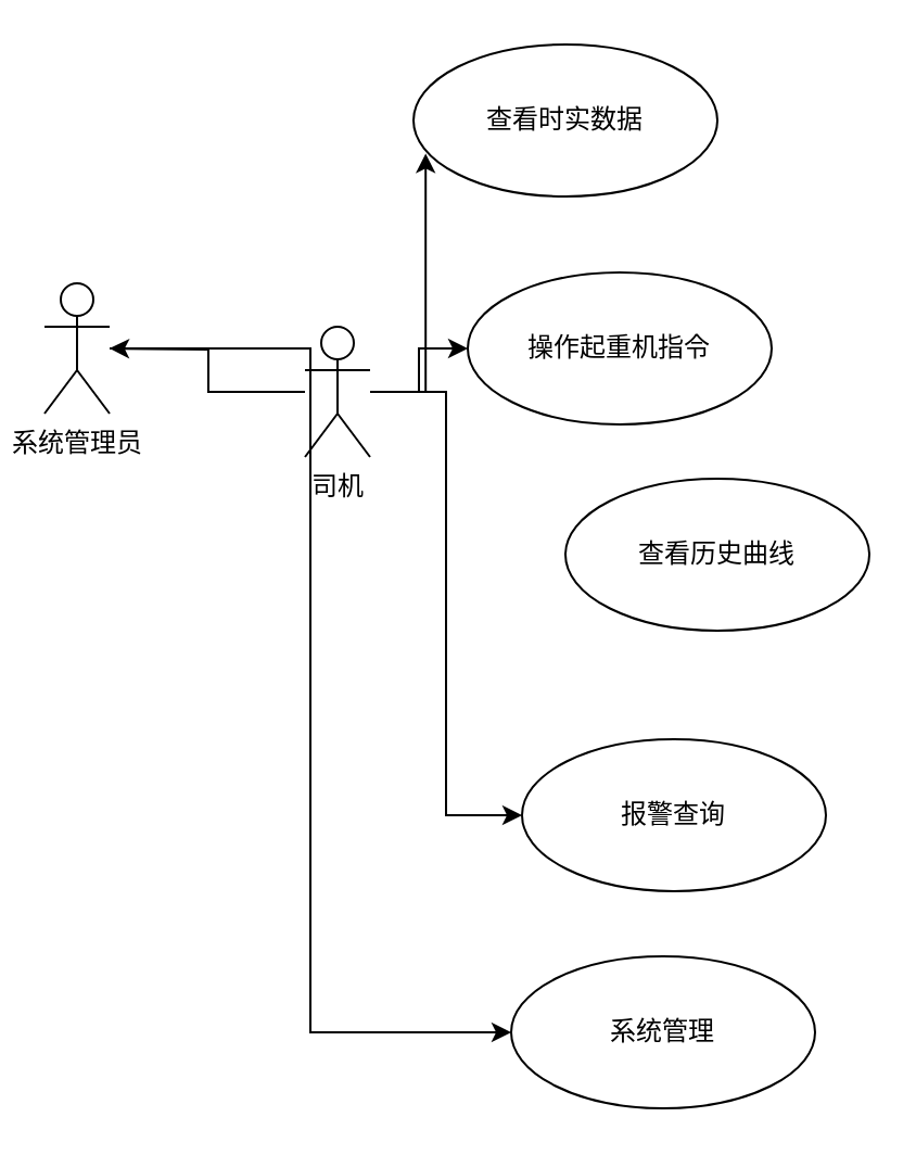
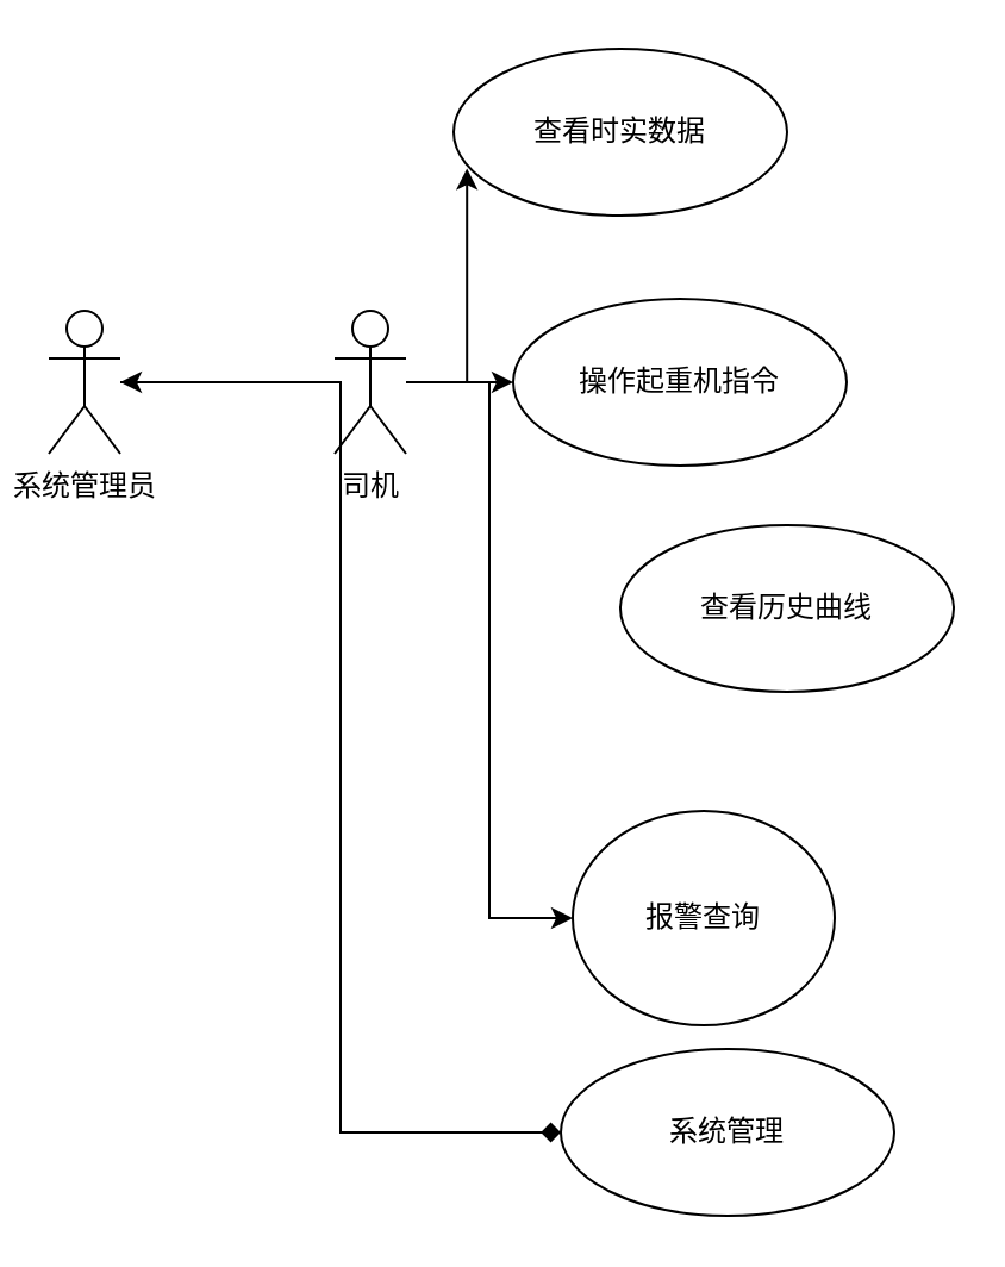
  <mxCell id="0" />
  <mxCell id="1" parent="0" />
  <mxCell id="2" style="edgeStyle=orthogonalEdgeStyle;rounded=0;orthogonalLoop=1;jettySize=auto;html=1;" edge="1" parent="1" source="6"><mxGeometry relative="1" as="geometry"><mxPoint x="50" y="160" as="targetPoint" /></mxGeometry></mxCell>
  <mxCell id="3" style="edgeStyle=orthogonalEdgeStyle;rounded=0;orthogonalLoop=1;jettySize=auto;html=1;entryX=0.04;entryY=0.717;entryDx=0;entryDy=0;entryPerimeter=0;" edge="1" parent="1" source="6" target="7"><mxGeometry relative="1" as="geometry" /></mxCell>
  <mxCell id="4" style="edgeStyle=orthogonalEdgeStyle;rounded=0;orthogonalLoop=1;jettySize=auto;html=1;entryX=0;entryY=0.5;entryDx=0;entryDy=0;" edge="1" parent="1" source="6" target="8"><mxGeometry relative="1" as="geometry" /></mxCell>
  <mxCell id="5" style="edgeStyle=orthogonalEdgeStyle;rounded=0;orthogonalLoop=1;jettySize=auto;html=1;entryX=0;entryY=0.5;entryDx=0;entryDy=0;" edge="1" parent="1" source="6" target="10"><mxGeometry relative="1" as="geometry" /></mxCell>
- <mxCell id="6" value="司机" style="shape=umlActor;verticalLabelPosition=bottom;labelBackgroundColor=#ffffff;verticalAlign=top;html=1;" vertex="1" parent="1"><mxGeometry x="140" y="150" width="30" height="60" as="geometry" /></mxCell>
+ <mxCell id="6" value="司机" style="shape=umlActor;verticalLabelPosition=bottom;labelBackgroundColor=#ffffff;verticalAlign=top;html=1;" vertex="1" parent="1"><mxGeometry x="140" y="130" width="30" height="60" as="geometry" /></mxCell>
  <mxCell id="7" value="查看时实数据" style="ellipse;whiteSpace=wrap;html=1;" vertex="1" parent="1"><mxGeometry x="190" y="20" width="140" height="70" as="geometry" /></mxCell>
  <mxCell id="8" value="操作起重机指令" style="ellipse;whiteSpace=wrap;html=1;" vertex="1" parent="1"><mxGeometry x="215" y="125" width="140" height="70" as="geometry" /></mxCell>
  <mxCell id="9" value="查看历史曲线" style="ellipse;whiteSpace=wrap;html=1;" vertex="1" parent="1"><mxGeometry x="260" y="220" width="140" height="70" as="geometry" /></mxCell>
- <mxCell id="10" value="报警查询" style="ellipse;whiteSpace=wrap;html=1;" vertex="1" parent="1"><mxGeometry x="240" y="340" width="140" height="70" as="geometry" /></mxCell>
- <mxCell id="11" style="edgeStyle=orthogonalEdgeStyle;rounded=0;orthogonalLoop=1;jettySize=auto;html=1;entryX=0;entryY=0.5;entryDx=0;entryDy=0;" edge="1" parent="1" source="12" target="13"><mxGeometry relative="1" as="geometry" /></mxCell>
+ <mxCell id="10" value="报警查询" style="ellipse;whiteSpace=wrap;html=1;" vertex="1" parent="1"><mxGeometry x="240" y="340" width="110" height="90" as="geometry" /></mxCell>
+ <mxCell id="11" style="edgeStyle=orthogonalEdgeStyle;rounded=0;orthogonalLoop=1;jettySize=auto;html=1;entryX=0;entryY=0.5;entryDx=0;entryDy=0;endArrow=diamond;" edge="1" parent="1" source="12" target="13"><mxGeometry relative="1" as="geometry" /></mxCell>
  <mxCell id="12" value="系统管理员" style="shape=umlActor;verticalLabelPosition=bottom;labelBackgroundColor=#ffffff;verticalAlign=top;html=1;" vertex="1" parent="1"><mxGeometry x="20" y="130" width="30" height="60" as="geometry" /></mxCell>
  <mxCell id="13" value="系统管理" style="ellipse;whiteSpace=wrap;html=1;" vertex="1" parent="1"><mxGeometry x="235" y="440" width="140" height="70" as="geometry" /></mxCell>
